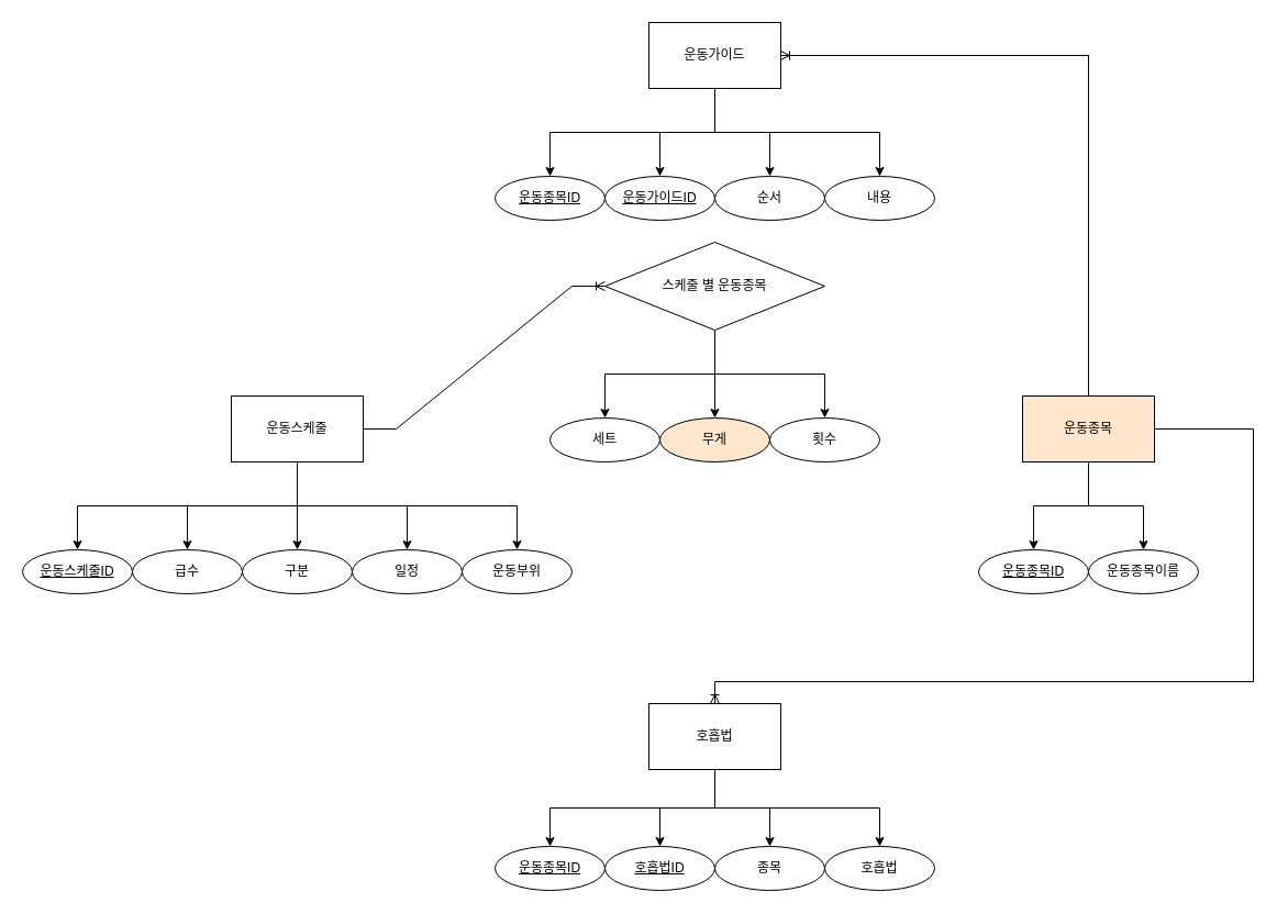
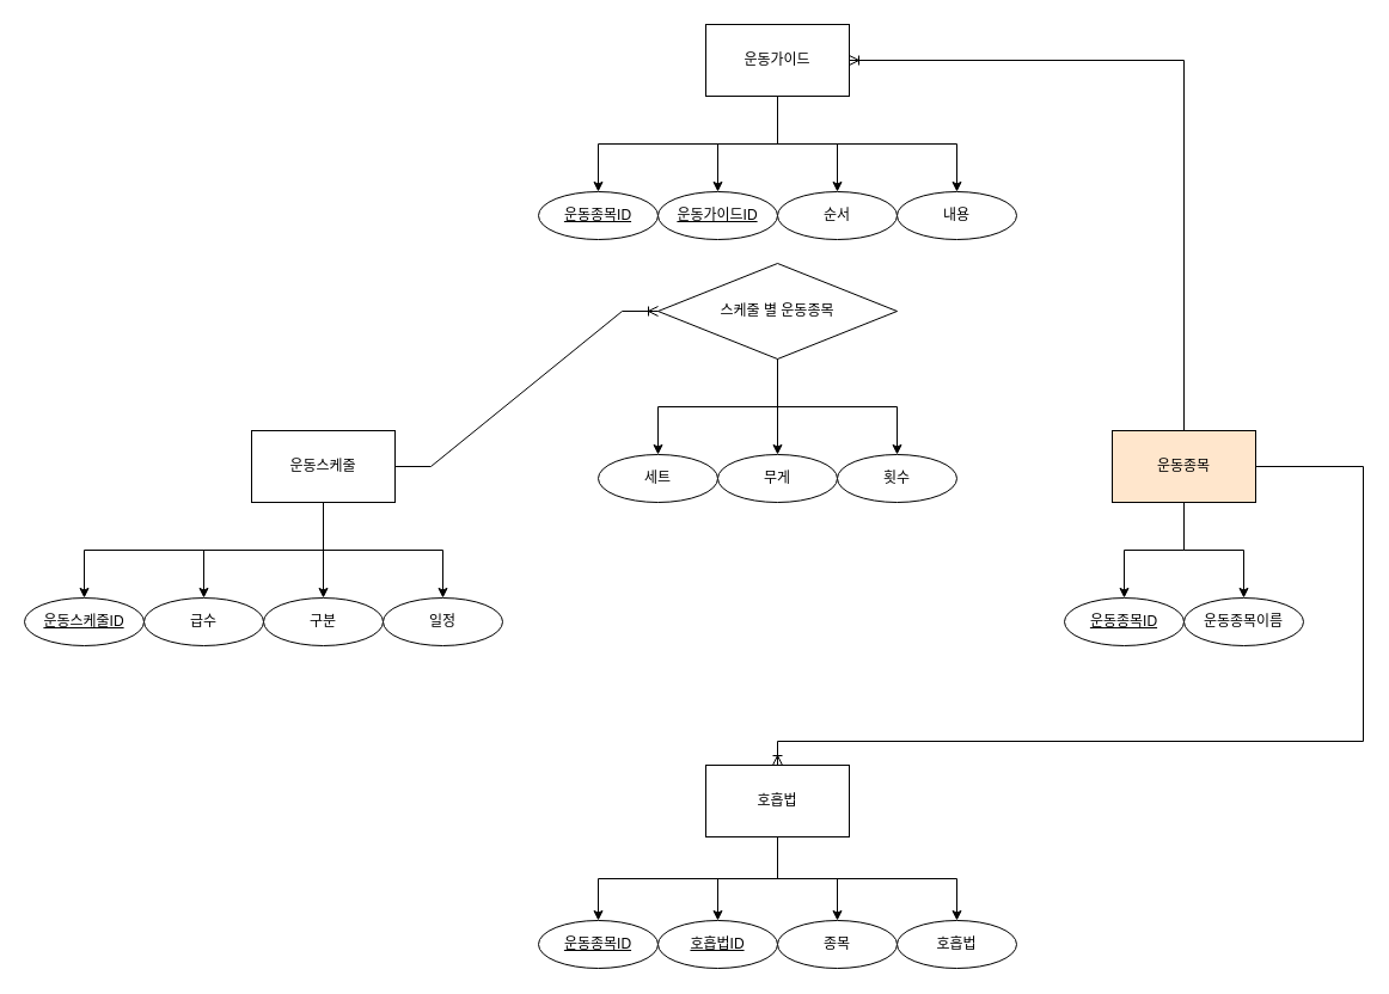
  <mxCell id="0" />
  <mxCell id="1" parent="0" />
  <mxCell id="2" style="edgeStyle=orthogonalEdgeStyle;rounded=0;orthogonalLoop=1;jettySize=auto;html=1;exitX=0.5;exitY=1;exitDx=0;exitDy=0;entryX=0.5;entryY=0;entryDx=0;entryDy=0;" edge="1" parent="1" source="7" target="8"><mxGeometry relative="1" as="geometry" /></mxCell>
  <mxCell id="3" style="edgeStyle=orthogonalEdgeStyle;rounded=0;orthogonalLoop=1;jettySize=auto;html=1;exitX=0.5;exitY=1;exitDx=0;exitDy=0;entryX=0.5;entryY=0;entryDx=0;entryDy=0;" edge="1" parent="1" source="7" target="9"><mxGeometry relative="1" as="geometry" /></mxCell>
  <mxCell id="4" style="edgeStyle=orthogonalEdgeStyle;rounded=0;orthogonalLoop=1;jettySize=auto;html=1;exitX=0.5;exitY=1;exitDx=0;exitDy=0;entryX=0.5;entryY=0;entryDx=0;entryDy=0;" edge="1" parent="1" source="7" target="10"><mxGeometry relative="1" as="geometry" /></mxCell>
  <mxCell id="5" style="edgeStyle=orthogonalEdgeStyle;rounded=0;orthogonalLoop=1;jettySize=auto;html=1;exitX=0.5;exitY=1;exitDx=0;exitDy=0;entryX=0.5;entryY=0;entryDx=0;entryDy=0;" edge="1" parent="1" source="7" target="11"><mxGeometry relative="1" as="geometry" /></mxCell>
- <mxCell id="6" style="edgeStyle=orthogonalEdgeStyle;rounded=0;orthogonalLoop=1;jettySize=auto;html=1;exitX=0.5;exitY=1;exitDx=0;exitDy=0;entryX=0.5;entryY=0;entryDx=0;entryDy=0;" edge="1" parent="1" source="7" target="12"><mxGeometry relative="1" as="geometry" /></mxCell>
  <mxCell id="7" value="운동스케줄" style="rounded=0;whiteSpace=wrap;html=1;" vertex="1" parent="1"><mxGeometry x="210" y="360" width="120" height="60" as="geometry" /></mxCell>
  <mxCell id="8" value="운동스케줄ID" style="ellipse;whiteSpace=wrap;html=1;align=center;fontStyle=4;" vertex="1" parent="1"><mxGeometry x="20" y="500" width="100" height="40" as="geometry" /></mxCell>
  <mxCell id="9" value="급수" style="ellipse;whiteSpace=wrap;html=1;align=center;" vertex="1" parent="1"><mxGeometry x="120" y="500" width="100" height="40" as="geometry" /></mxCell>
  <mxCell id="10" value="구분" style="ellipse;whiteSpace=wrap;html=1;align=center;" vertex="1" parent="1"><mxGeometry x="220" y="500" width="100" height="40" as="geometry" /></mxCell>
  <mxCell id="11" value="일정" style="ellipse;whiteSpace=wrap;html=1;align=center;" vertex="1" parent="1"><mxGeometry x="320" y="500" width="100" height="40" as="geometry" /></mxCell>
- <mxCell id="12" value="운동부위" style="ellipse;whiteSpace=wrap;html=1;align=center;" vertex="1" parent="1"><mxGeometry x="420" y="500" width="100" height="40" as="geometry" /></mxCell>
  <mxCell id="13" style="edgeStyle=orthogonalEdgeStyle;rounded=0;orthogonalLoop=1;jettySize=auto;html=1;exitX=0.5;exitY=1;exitDx=0;exitDy=0;entryX=0.5;entryY=0;entryDx=0;entryDy=0;" edge="1" source="16" target="17" parent="1"><mxGeometry relative="1" as="geometry" /></mxCell>
  <mxCell id="14" style="edgeStyle=orthogonalEdgeStyle;rounded=0;orthogonalLoop=1;jettySize=auto;html=1;exitX=0.5;exitY=1;exitDx=0;exitDy=0;entryX=0.5;entryY=0;entryDx=0;entryDy=0;" edge="1" source="16" target="18" parent="1"><mxGeometry relative="1" as="geometry" /></mxCell>
  <mxCell id="15" style="edgeStyle=orthogonalEdgeStyle;rounded=0;orthogonalLoop=1;jettySize=auto;html=1;exitX=0.5;exitY=0;exitDx=0;exitDy=0;entryX=1;entryY=0.5;entryDx=0;entryDy=0;startArrow=none;startFill=0;endArrow=ERoneToMany;endFill=0;" edge="1" parent="1" source="16" target="31"><mxGeometry relative="1" as="geometry" /></mxCell>
  <mxCell id="16" value="운동종목" style="rounded=0;whiteSpace=wrap;html=1;fillColor=#ffe6cc;" vertex="1" parent="1"><mxGeometry x="930" y="360" width="120" height="60" as="geometry" /></mxCell>
  <mxCell id="17" value="운동종목ID" style="ellipse;whiteSpace=wrap;html=1;align=center;fontStyle=4;" vertex="1" parent="1"><mxGeometry x="890" y="500" width="100" height="40" as="geometry" /></mxCell>
  <mxCell id="18" value="운동종목이름" style="ellipse;whiteSpace=wrap;html=1;align=center;" vertex="1" parent="1"><mxGeometry x="990" y="500" width="100" height="40" as="geometry" /></mxCell>
  <mxCell id="19" style="edgeStyle=orthogonalEdgeStyle;rounded=0;orthogonalLoop=1;jettySize=auto;html=1;exitX=0.5;exitY=1;exitDx=0;exitDy=0;entryX=0.5;entryY=0;entryDx=0;entryDy=0;" edge="1" parent="1" source="22" target="25"><mxGeometry relative="1" as="geometry" /></mxCell>
  <mxCell id="20" style="edgeStyle=orthogonalEdgeStyle;rounded=0;orthogonalLoop=1;jettySize=auto;html=1;exitX=0.5;exitY=1;exitDx=0;exitDy=0;entryX=0.5;entryY=0;entryDx=0;entryDy=0;" edge="1" parent="1" source="22" target="26"><mxGeometry relative="1" as="geometry" /></mxCell>
  <mxCell id="21" style="edgeStyle=orthogonalEdgeStyle;rounded=0;orthogonalLoop=1;jettySize=auto;html=1;exitX=0.5;exitY=1;exitDx=0;exitDy=0;entryX=0.5;entryY=0;entryDx=0;entryDy=0;" edge="1" parent="1" source="22" target="24"><mxGeometry relative="1" as="geometry" /></mxCell>
  <mxCell id="22" value="스케줄 별 운동종목" style="shape=rhombus;perimeter=rhombusPerimeter;whiteSpace=wrap;html=1;align=center;" vertex="1" parent="1"><mxGeometry x="550" y="220" width="200" height="80" as="geometry" /></mxCell>
  <mxCell id="23" value="" style="edgeStyle=entityRelationEdgeStyle;fontSize=12;html=1;endArrow=ERoneToMany;rounded=0;exitX=1;exitY=0.5;exitDx=0;exitDy=0;" edge="1" parent="1" source="7"><mxGeometry width="100" height="100" relative="1" as="geometry"><mxPoint x="450" y="360" as="sourcePoint" /><mxPoint x="550" y="260" as="targetPoint" /></mxGeometry></mxCell>
  <mxCell id="24" value="횟수" style="ellipse;whiteSpace=wrap;html=1;align=center;" vertex="1" parent="1"><mxGeometry x="700" y="380" width="100" height="40" as="geometry" /></mxCell>
- <mxCell id="25" value="무게" style="ellipse;whiteSpace=wrap;html=1;align=center;fillColor=#ffe6cc;" vertex="1" parent="1"><mxGeometry x="600" y="380" width="100" height="40" as="geometry" /></mxCell>
+ <mxCell id="25" value="무게" style="ellipse;whiteSpace=wrap;html=1;align=center;" vertex="1" parent="1"><mxGeometry x="600" y="380" width="100" height="40" as="geometry" /></mxCell>
  <mxCell id="26" value="세트" style="ellipse;whiteSpace=wrap;html=1;align=center;" vertex="1" parent="1"><mxGeometry x="500" y="380" width="100" height="40" as="geometry" /></mxCell>
  <mxCell id="27" style="edgeStyle=orthogonalEdgeStyle;rounded=0;orthogonalLoop=1;jettySize=auto;html=1;exitX=0.5;exitY=1;exitDx=0;exitDy=0;entryX=0.5;entryY=0;entryDx=0;entryDy=0;" edge="1" source="31" target="32" parent="1"><mxGeometry relative="1" as="geometry" /></mxCell>
  <mxCell id="28" style="edgeStyle=orthogonalEdgeStyle;rounded=0;orthogonalLoop=1;jettySize=auto;html=1;exitX=0.5;exitY=1;exitDx=0;exitDy=0;entryX=0.5;entryY=0;entryDx=0;entryDy=0;" edge="1" source="31" target="33" parent="1"><mxGeometry relative="1" as="geometry" /></mxCell>
  <mxCell id="29" style="edgeStyle=orthogonalEdgeStyle;rounded=0;orthogonalLoop=1;jettySize=auto;html=1;exitX=0.5;exitY=1;exitDx=0;exitDy=0;entryX=0.5;entryY=0;entryDx=0;entryDy=0;" edge="1" source="31" target="34" parent="1"><mxGeometry relative="1" as="geometry" /></mxCell>
  <mxCell id="30" style="edgeStyle=orthogonalEdgeStyle;rounded=0;orthogonalLoop=1;jettySize=auto;html=1;exitX=0.5;exitY=1;exitDx=0;exitDy=0;entryX=0.5;entryY=0;entryDx=0;entryDy=0;" edge="1" parent="1" source="31" target="35"><mxGeometry relative="1" as="geometry" /></mxCell>
  <mxCell id="31" value="운동가이드" style="rounded=0;whiteSpace=wrap;html=1;" vertex="1" parent="1"><mxGeometry x="590" y="20" width="120" height="60" as="geometry" /></mxCell>
  <mxCell id="32" value="운동가이드ID" style="ellipse;whiteSpace=wrap;html=1;align=center;fontStyle=4;" vertex="1" parent="1"><mxGeometry x="550" y="160" width="100" height="40" as="geometry" /></mxCell>
  <mxCell id="33" value="순서" style="ellipse;whiteSpace=wrap;html=1;align=center;" vertex="1" parent="1"><mxGeometry x="650" y="160" width="100" height="40" as="geometry" /></mxCell>
  <mxCell id="34" value="내용" style="ellipse;whiteSpace=wrap;html=1;align=center;" vertex="1" parent="1"><mxGeometry x="750" y="160" width="100" height="40" as="geometry" /></mxCell>
  <mxCell id="35" value="운동종목ID" style="ellipse;whiteSpace=wrap;html=1;align=center;fontStyle=4;" vertex="1" parent="1"><mxGeometry x="450" y="160" width="100" height="40" as="geometry" /></mxCell>
  <mxCell id="36" style="edgeStyle=orthogonalEdgeStyle;rounded=0;orthogonalLoop=1;jettySize=auto;html=1;exitX=0.5;exitY=1;exitDx=0;exitDy=0;entryX=0.5;entryY=0;entryDx=0;entryDy=0;" edge="1" parent="1" source="41" target="42"><mxGeometry relative="1" as="geometry" /></mxCell>
  <mxCell id="37" style="edgeStyle=orthogonalEdgeStyle;rounded=0;orthogonalLoop=1;jettySize=auto;html=1;exitX=0.5;exitY=1;exitDx=0;exitDy=0;entryX=0.5;entryY=0;entryDx=0;entryDy=0;" edge="1" parent="1" source="41" target="43"><mxGeometry relative="1" as="geometry" /></mxCell>
  <mxCell id="38" style="edgeStyle=orthogonalEdgeStyle;rounded=0;orthogonalLoop=1;jettySize=auto;html=1;exitX=0.5;exitY=1;exitDx=0;exitDy=0;entryX=0.5;entryY=0;entryDx=0;entryDy=0;" edge="1" parent="1" source="41" target="44"><mxGeometry relative="1" as="geometry" /></mxCell>
  <mxCell id="39" style="edgeStyle=orthogonalEdgeStyle;rounded=0;orthogonalLoop=1;jettySize=auto;html=1;exitX=0.5;exitY=1;exitDx=0;exitDy=0;entryX=0.5;entryY=0;entryDx=0;entryDy=0;startArrow=none;startFill=0;endArrow=classic;endFill=1;" edge="1" parent="1" source="41" target="45"><mxGeometry relative="1" as="geometry" /></mxCell>
  <mxCell id="40" style="edgeStyle=orthogonalEdgeStyle;rounded=0;orthogonalLoop=1;jettySize=auto;html=1;exitX=0.5;exitY=0;exitDx=0;exitDy=0;entryX=1;entryY=0.5;entryDx=0;entryDy=0;startArrow=ERoneToMany;startFill=0;endArrow=none;endFill=0;" edge="1" parent="1" source="41" target="16"><mxGeometry relative="1" as="geometry"><Array as="points"><mxPoint x="650" y="620" /><mxPoint x="1140" y="620" /><mxPoint x="1140" y="390" /></Array></mxGeometry></mxCell>
  <mxCell id="41" value="호흡법" style="rounded=0;whiteSpace=wrap;html=1;" vertex="1" parent="1"><mxGeometry x="590" y="640" width="120" height="60" as="geometry" /></mxCell>
  <mxCell id="42" value="종목" style="ellipse;whiteSpace=wrap;html=1;align=center;" vertex="1" parent="1"><mxGeometry x="650" y="770" width="100" height="40" as="geometry" /></mxCell>
  <mxCell id="43" value="호흡법" style="ellipse;whiteSpace=wrap;html=1;align=center;" vertex="1" parent="1"><mxGeometry x="750" y="770" width="100" height="40" as="geometry" /></mxCell>
  <mxCell id="44" value="호흡법ID" style="ellipse;whiteSpace=wrap;html=1;align=center;fontStyle=4;" vertex="1" parent="1"><mxGeometry x="550" y="770" width="100" height="40" as="geometry" /></mxCell>
  <mxCell id="45" value="운동종목ID" style="ellipse;whiteSpace=wrap;html=1;align=center;fontStyle=4;" vertex="1" parent="1"><mxGeometry x="450" y="770" width="100" height="40" as="geometry" /></mxCell>
